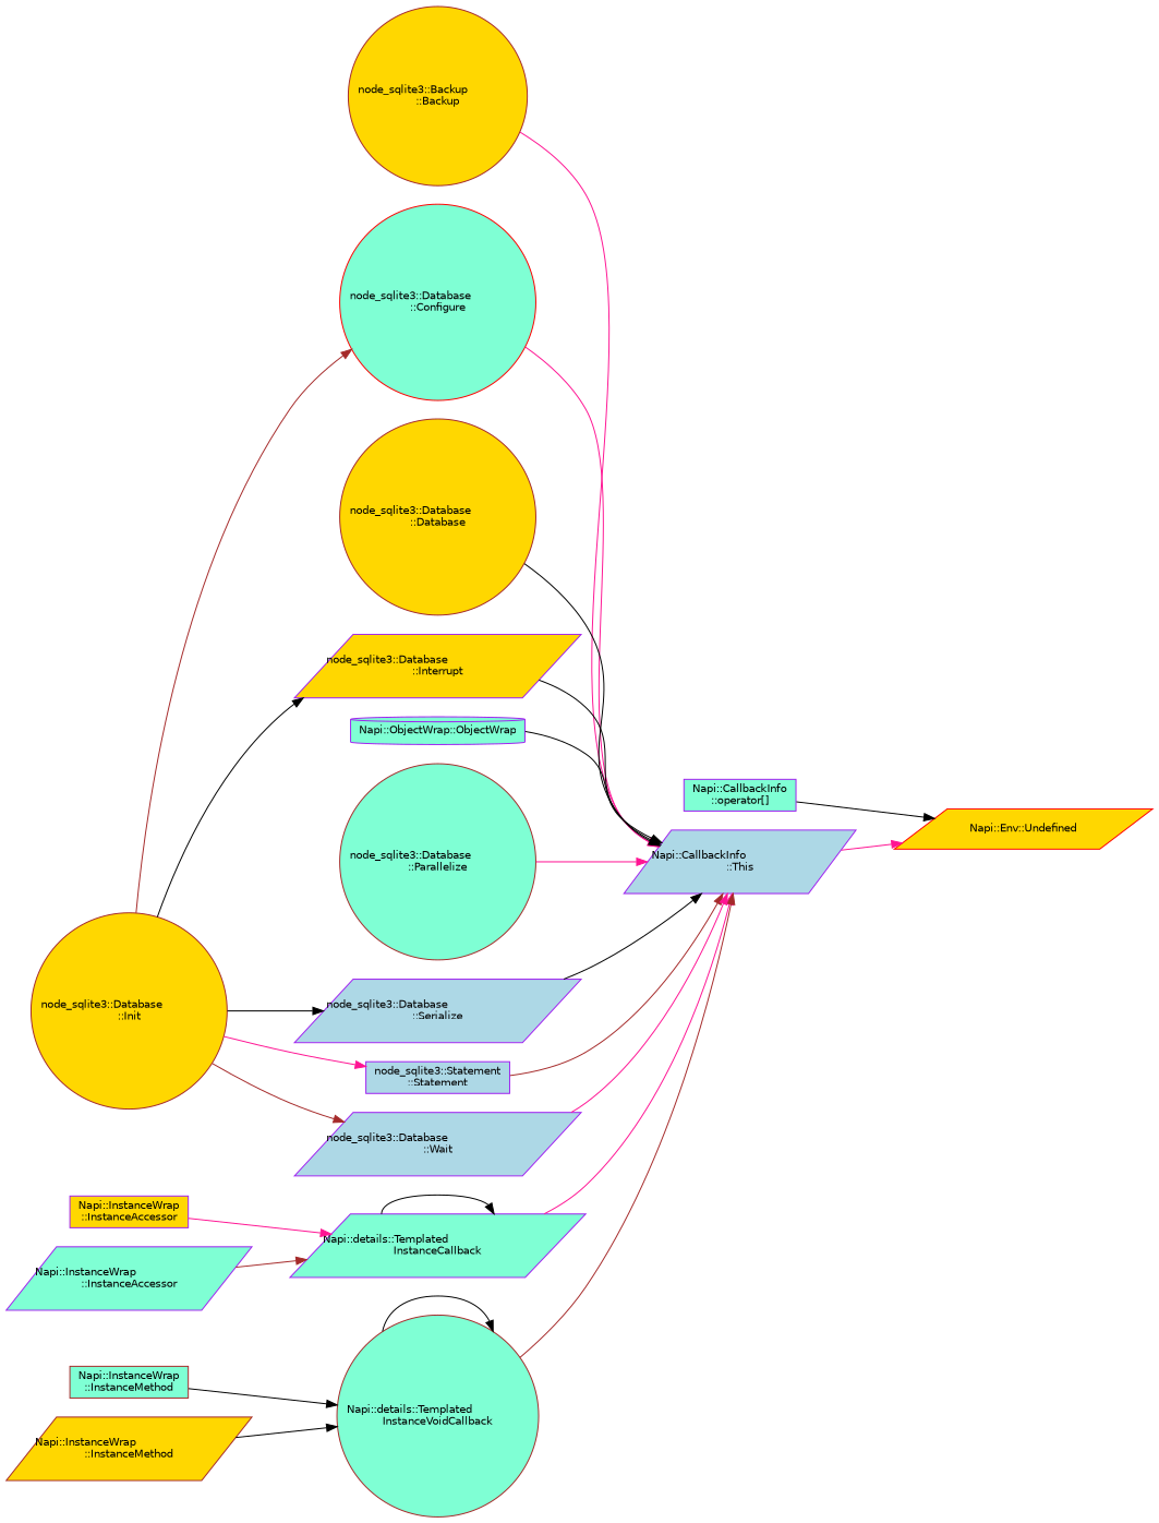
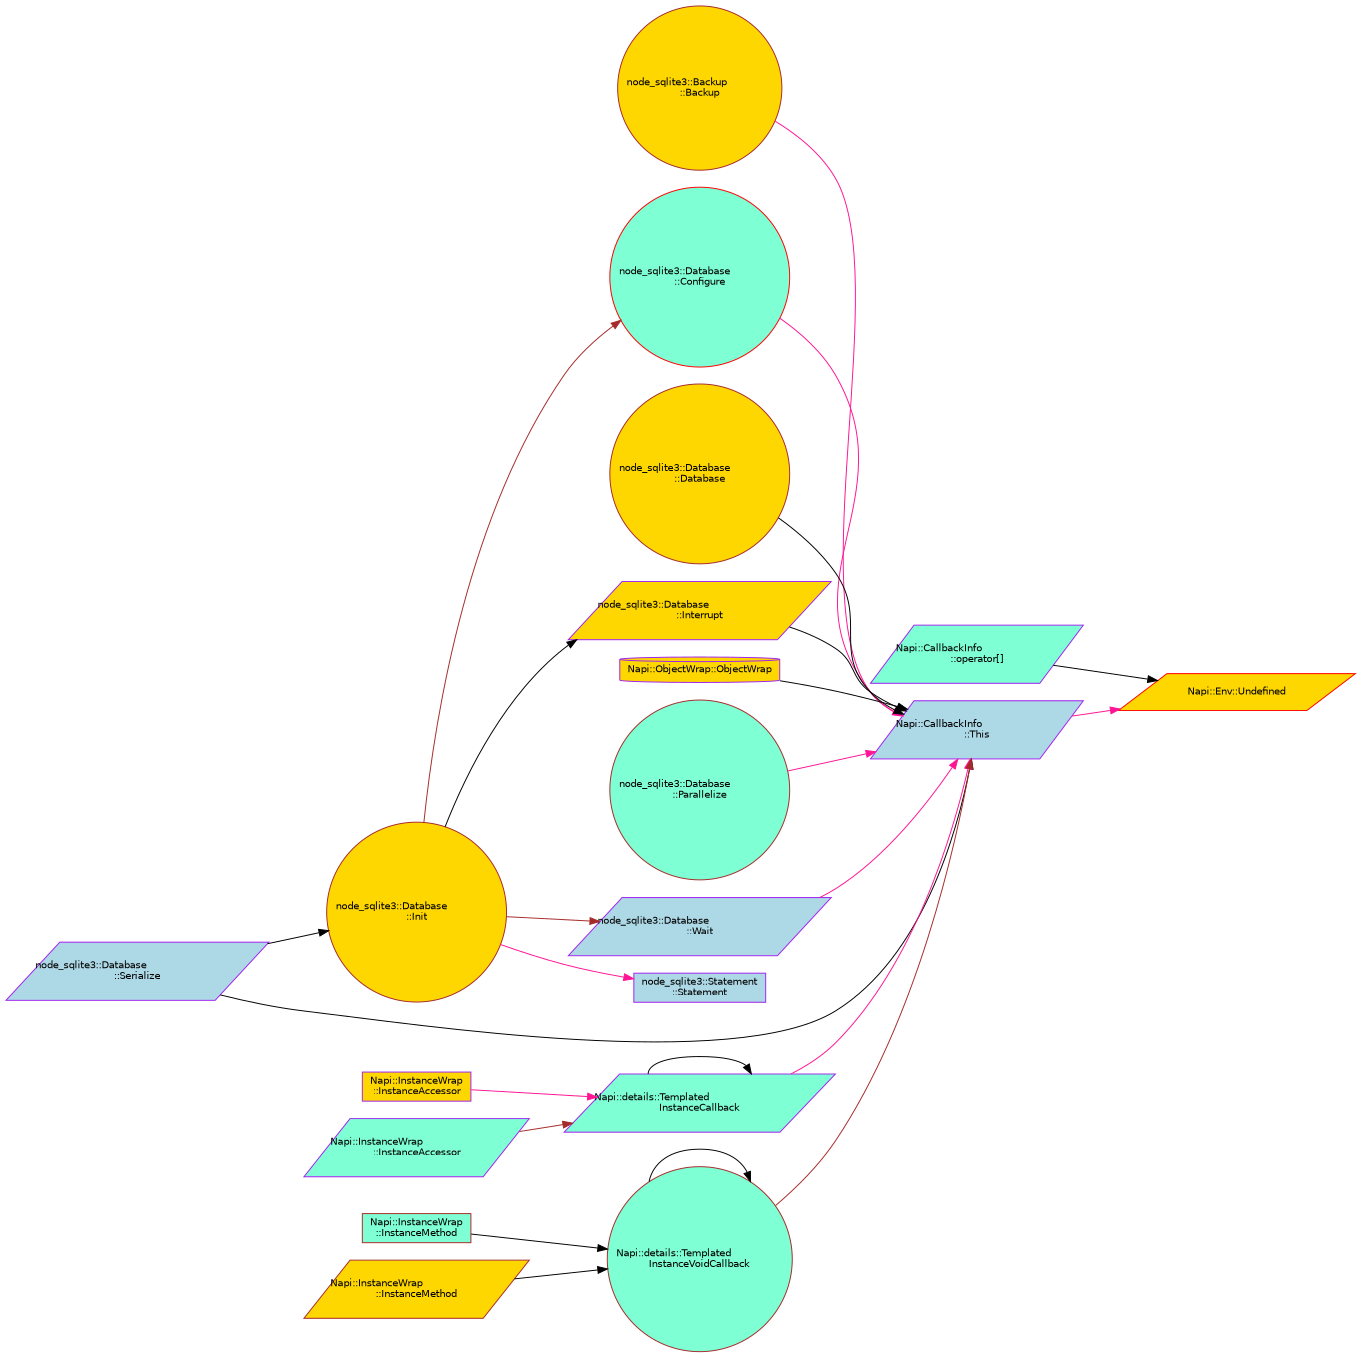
  digraph {
    rankdir=RL
    node [color=purple fillcolor=aquamarine fontname=Helvetica fontsize=10 shape=parallelogram style=filled]
    edge [color=black dir=back fontname=Helvetica fontsize=10 labelfontname=Helvetica labelfontsize=10 style=solid]
    n1 [color=red fillcolor=gold fontcolor=black height=0.2 label="Napi::Env::Undefined" width=0.4]
-   n2 [height=0.2 label="Napi::CallbackInfo\l::operator[]" shape=box width=0.4]
+   n2 [height=0.2 label="Napi::CallbackInfo\l::operator[]" width=0.4]
    n3 [fillcolor=lightblue height=0.2 label="Napi::CallbackInfo\l::This" width=0.4]
    n4 [color=brown fillcolor=gold height=0.2 label="node_sqlite3::Backup\l::Backup" shape=circle width=0.4]
    n5 [color=red height=0.2 label="node_sqlite3::Database\l::Configure" shape=circle width=0.4]
    n6 [color=brown fillcolor=gold height=0.2 label="node_sqlite3::Database\l::Database" shape=circle width=0.4]
    n7 [fillcolor=gold height=0.2 label="node_sqlite3::Database\l::Interrupt" width=0.4]
-   n8 [height=0.2 label="Napi::ObjectWrap::ObjectWrap" shape=cylinder width=0.4]
+   n8 [fillcolor=gold height=0.2 label="Napi::ObjectWrap::ObjectWrap" shape=cylinder width=0.4]
    n9 [color=brown height=0.2 label="node_sqlite3::Database\l::Parallelize" shape=circle width=0.4]
    n10 [fillcolor=lightblue height=0.2 label="node_sqlite3::Database\l::Serialize" width=0.4]
    n11 [fillcolor=lightblue height=0.2 label="node_sqlite3::Statement\l::Statement" shape=box width=0.4]
    n12 [height=0.2 label="Napi::details::Templated\lInstanceCallback" width=0.4]
    n13 [color=brown height=0.2 label="Napi::details::Templated\lInstanceVoidCallback" shape=circle width=0.4]
    n14 [fillcolor=lightblue height=0.2 label="node_sqlite3::Database\l::Wait" width=0.4]
    n15 [color=brown fillcolor=gold height=0.2 label="node_sqlite3::Database\l::Init" shape=circle width=0.4]
    n16 [fillcolor=gold height=0.2 label="Napi::InstanceWrap\l::InstanceAccessor" shape=box width=0.4]
    n17 [height=0.2 label="Napi::InstanceWrap\l::InstanceAccessor" width=0.4]
    n18 [color=brown height=0.2 label="Napi::InstanceWrap\l::InstanceMethod" shape=box width=0.4]
    n19 [color=brown fillcolor=gold height=0.2 label="Napi::InstanceWrap\l::InstanceMethod" width=0.4]
    n1 -> n2
    n1 -> n3 [color=deeppink]
    n3 -> n4 [color=deeppink]
    n3 -> n5 [color=deeppink]
    n3 -> n6
    n3 -> n7
    n3 -> n8
    n3 -> n9 [color=deeppink]
    n3 -> n10
-   n3 -> n11 [color=brown]
    n3 -> n12 [color=deeppink]
    n3 -> n13 [color=brown]
    n3 -> n14 [color=deeppink]
    n5 -> n15 [color=brown]
    n7 -> n15
-   n10 -> n15
+   n15 -> n10
    n11 -> n15 [color=deeppink]
    n12 -> n12
    n12 -> n16 [color=deeppink]
    n12 -> n17 [color=brown]
    n13 -> n13
    n13 -> n18
    n13 -> n19
    n14 -> n15 [color=brown]
  }
